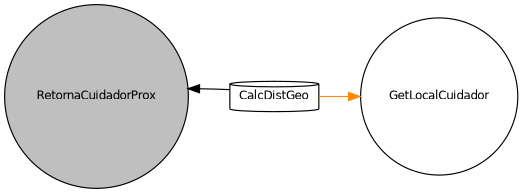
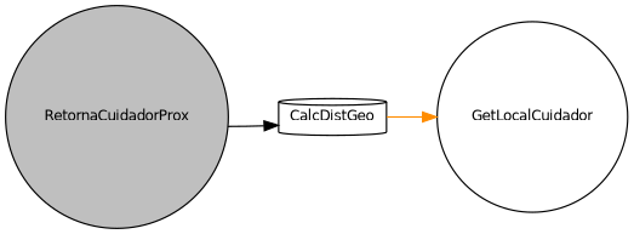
  digraph {
    rankdir=LR
    node [color=black fillcolor=white fontname=Helvetica fontsize=10 shape=circle style=filled]
    edge [fontname=Helvetica fontsize=10 labelfontname=Helvetica labelfontsize=10 style=solid]
    n1 [fillcolor=grey75 fontcolor=black height=0.2 label=RetornaCuidadorProx width=0.4]
    n2 [height=0.2 label=CalcDistGeo shape=cylinder width=0.4]
    n3 [height=0.2 label=GetLocalCuidador width=0.4]
-   n2 -> n1 [color=black]
+   n1 -> n2 [color=black]
    n2 -> n3 [color=darkorange]
  }
